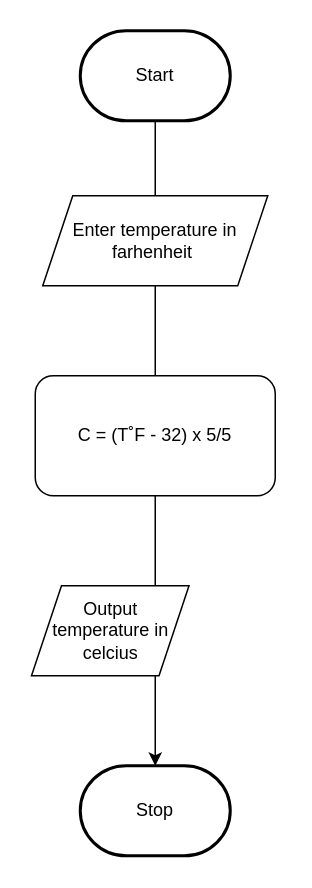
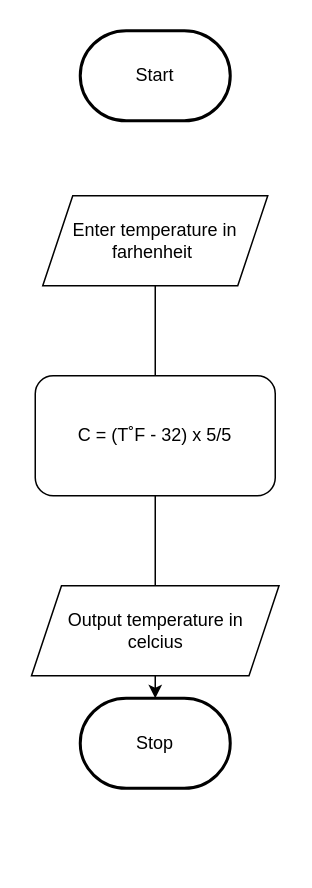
  <mxCell id="0" />
  <mxCell id="1" parent="0" />
  <mxCell id="2" style="edgeStyle=orthogonalEdgeStyle;html=1;rounded=0;startArrow=none;" parent="1" source="6" target="4" edge="1"><mxGeometry relative="1" as="geometry" /></mxCell>
  <mxCell id="3" value="Start" style="strokeWidth=2;html=1;shape=mxgraph.flowchart.terminator;whiteSpace=wrap;" parent="1" vertex="1"><mxGeometry x="53" y="20" width="100" height="60" as="geometry" /></mxCell>
- <mxCell id="4" value="Stop" style="strokeWidth=2;html=1;shape=mxgraph.flowchart.terminator;whiteSpace=wrap;" parent="1" vertex="1"><mxGeometry x="53" y="510" width="100" height="60" as="geometry" /></mxCell>
- <mxCell id="5" value="" style="edgeStyle=orthogonalEdgeStyle;html=1;rounded=0;endArrow=none;" edge="1" parent="1" source="3" target="6"><mxGeometry relative="1" as="geometry"><mxPoint x="103" y="80" as="sourcePoint" /><mxPoint x="103" y="480" as="targetPoint" /></mxGeometry></mxCell>
+ <mxCell id="4" value="Stop" style="strokeWidth=2;html=1;shape=mxgraph.flowchart.terminator;whiteSpace=wrap;" parent="1" vertex="1"><mxGeometry x="53" y="465" width="100" height="60" as="geometry" /></mxCell>
  <mxCell id="6" value="Enter temperature in farhenheit&amp;nbsp;" style="shape=parallelogram;perimeter=parallelogramPerimeter;whiteSpace=wrap;html=1;fixedSize=1;" vertex="1" parent="1"><mxGeometry x="28" y="130" width="150" height="60" as="geometry" /></mxCell>
  <mxCell id="7" value="C = (T˚F - 32) x 5/5" style="rounded=1;whiteSpace=wrap;html=1;" vertex="1" parent="1"><mxGeometry x="23" y="250" width="160" height="80" as="geometry" /></mxCell>
- <mxCell id="8" value="Output temperature in &lt;br&gt;celcius" style="shape=parallelogram;perimeter=parallelogramPerimeter;whiteSpace=wrap;html=1;fixedSize=1;" vertex="1" parent="1"><mxGeometry x="20.5" y="390" width="105" height="60" as="geometry" /></mxCell>
+ <mxCell id="8" value="Output temperature in &lt;br&gt;celcius" style="shape=parallelogram;perimeter=parallelogramPerimeter;whiteSpace=wrap;html=1;fixedSize=1;" vertex="1" parent="1"><mxGeometry x="20.5" y="390" width="165" height="60" as="geometry" /></mxCell>
